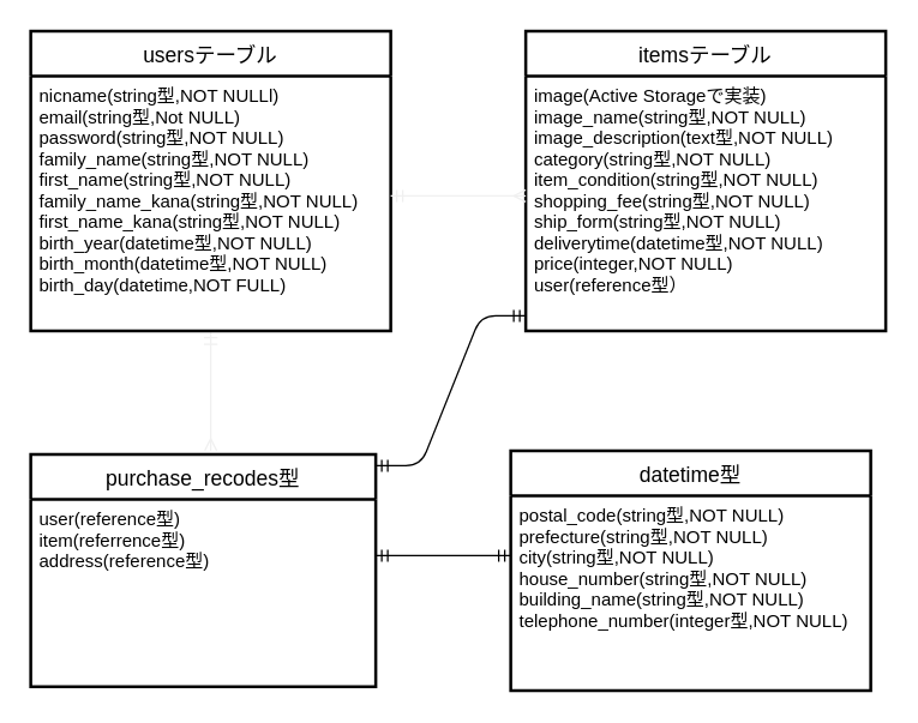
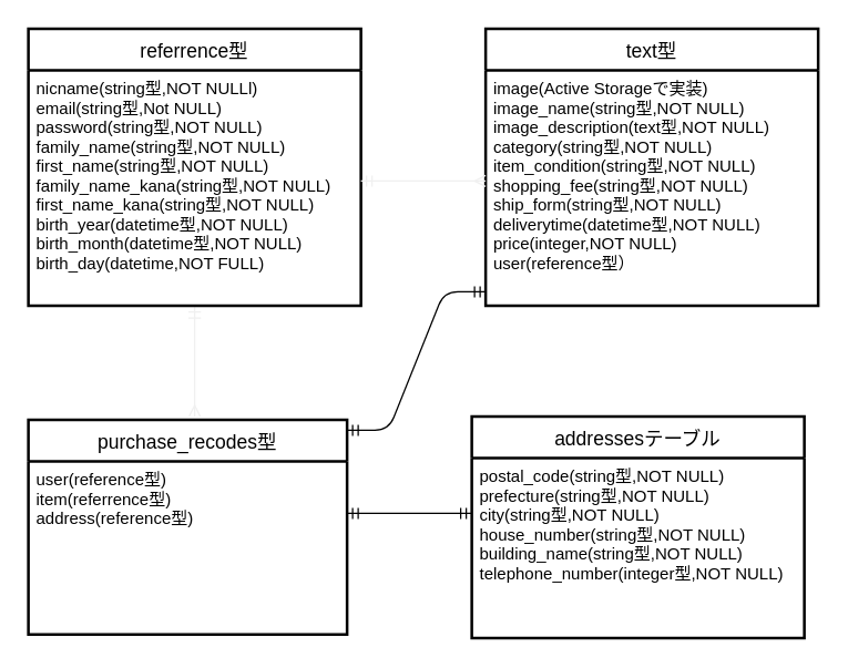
  <mxCell id="0" />
  <mxCell id="1" parent="0" />
  <mxCell id="2" style="edgeStyle=orthogonalEdgeStyle;rounded=0;orthogonalLoop=1;jettySize=auto;html=1;startArrow=ERmandOne;startFill=0;startSize=7;endArrow=ERmany;endFill=0;strokeColor=#f0f0f0;fontSize=14;" edge="1" parent="1" source="3"><mxGeometry relative="1" as="geometry"><mxPoint x="140" y="300" as="targetPoint" /></mxGeometry></mxCell>
- <mxCell id="3" value="usersテーブル" style="swimlane;childLayout=stackLayout;horizontal=1;startSize=30;horizontalStack=0;rounded=0;fontSize=14;fontStyle=0;strokeWidth=2;resizeParent=0;resizeLast=1;shadow=0;dashed=0;align=center;" parent="1" vertex="1"><mxGeometry x="20" y="20" width="240" height="200" as="geometry"><mxRectangle x="40" y="40" width="120" height="30" as="alternateBounds" /></mxGeometry></mxCell>
+ <mxCell id="3" value="referrence型" style="swimlane;childLayout=stackLayout;horizontal=1;startSize=30;horizontalStack=0;rounded=0;fontSize=14;fontStyle=0;strokeWidth=2;resizeParent=0;resizeLast=1;shadow=0;dashed=0;align=center;" parent="1" vertex="1"><mxGeometry x="20" y="20" width="240" height="200" as="geometry"><mxRectangle x="40" y="40" width="120" height="30" as="alternateBounds" /></mxGeometry></mxCell>
  <mxCell id="4" value="nicname(string型,NOT NULLl)&#10;email(string型,Not NULL)&#10;password(string型,NOT NULL)&#10;family_name(string型,NOT NULL)&#10;first_name(string型,NOT NULL)&#10;family_name_kana(string型,NOT NULL)&#10;first_name_kana(string型,NOT NULL)&#10;birth_year(datetime型,NOT NULL)&#10;birth_month(datetime型,NOT NULL)&#10;birth_day(datetime,NOT FULL)&#10;" style="align=left;strokeColor=none;fillColor=none;spacingLeft=4;fontSize=12;verticalAlign=top;resizable=0;rotatable=0;part=1;" parent="3" vertex="1"><mxGeometry y="30" width="240" height="170" as="geometry" /></mxCell>
- <mxCell id="5" value="itemsテーブル" style="swimlane;childLayout=stackLayout;horizontal=1;startSize=30;horizontalStack=0;rounded=0;fontSize=14;fontStyle=0;strokeWidth=2;resizeParent=0;resizeLast=1;shadow=0;dashed=0;align=center;" parent="1" vertex="1"><mxGeometry x="350" y="20" width="240" height="200" as="geometry" /></mxCell>
+ <mxCell id="5" value="text型" style="swimlane;childLayout=stackLayout;horizontal=1;startSize=30;horizontalStack=0;rounded=0;fontSize=14;fontStyle=0;strokeWidth=2;resizeParent=0;resizeLast=1;shadow=0;dashed=0;align=center;" parent="1" vertex="1"><mxGeometry x="350" y="20" width="240" height="200" as="geometry" /></mxCell>
  <mxCell id="6" value="image(Active Storageで実装)&#10;image_name(string型,NOT NULL)&#10;image_description(text型,NOT NULL)&#10;category(string型,NOT NULL)&#10;item_condition(string型,NOT NULL)&#10;shopping_fee(string型,NOT NULL)&#10;ship_form(string型,NOT NULL)&#10;deliverytime(datetime型,NOT NULL)&#10;price(integer,NOT NULL)&#10;user(reference型）" style="align=left;strokeColor=none;fillColor=none;spacingLeft=4;fontSize=12;verticalAlign=top;resizable=0;rotatable=0;part=1;" parent="5" vertex="1"><mxGeometry y="30" width="240" height="170" as="geometry" /></mxCell>
  <mxCell id="7" value="" style="edgeStyle=entityRelationEdgeStyle;fontSize=12;html=1;endArrow=ERmandOne;startArrow=ERmandOne;" edge="1" parent="1"><mxGeometry width="100" height="100" relative="1" as="geometry"><mxPoint x="250" y="310" as="sourcePoint" /><mxPoint x="350" y="210" as="targetPoint" /></mxGeometry></mxCell>
  <mxCell id="8" value="purchase_recodes型" style="swimlane;childLayout=stackLayout;horizontal=1;startSize=30;horizontalStack=0;rounded=0;fontSize=14;fontStyle=0;strokeWidth=2;resizeParent=0;resizeLast=1;shadow=0;dashed=0;align=center;" vertex="1" parent="1"><mxGeometry x="20" y="302.5" width="230" height="155" as="geometry" /></mxCell>
  <mxCell id="9" value="user(reference型)&#10;item(referrence型)&#10;address(reference型)" style="align=left;strokeColor=none;fillColor=none;spacingLeft=4;fontSize=12;verticalAlign=top;resizable=0;rotatable=0;part=1;" vertex="1" parent="8"><mxGeometry y="30" width="230" height="125" as="geometry" /></mxCell>
- <mxCell id="10" value="datetime型" style="swimlane;childLayout=stackLayout;horizontal=1;startSize=30;horizontalStack=0;rounded=0;fontSize=14;fontStyle=0;strokeWidth=2;resizeParent=0;resizeLast=1;shadow=0;dashed=0;align=center;" parent="1" vertex="1"><mxGeometry x="340" y="300" width="240" height="160" as="geometry" /></mxCell>
+ <mxCell id="10" value="addressesテーブル" style="swimlane;childLayout=stackLayout;horizontal=1;startSize=30;horizontalStack=0;rounded=0;fontSize=14;fontStyle=0;strokeWidth=2;resizeParent=0;resizeLast=1;shadow=0;dashed=0;align=center;" parent="1" vertex="1"><mxGeometry x="340" y="300" width="240" height="160" as="geometry" /></mxCell>
  <mxCell id="11" value="postal_code(string型,NOT NULL)&#10;prefecture(string型,NOT NULL)&#10;city(string型,NOT NULL)&#10;house_number(string型,NOT NULL)&#10;building_name(string型,NOT NULL)&#10;telephone_number(integer型,NOT NULL)&#10;" style="align=left;strokeColor=none;fillColor=none;spacingLeft=4;fontSize=12;verticalAlign=top;resizable=0;rotatable=0;part=1;" parent="10" vertex="1"><mxGeometry y="30" width="240" height="130" as="geometry" /></mxCell>
  <mxCell id="12" value="" style="endArrow=ERmandOne;html=1;rounded=0;fontSize=14;endFill=0;startArrow=ERmandOne;startFill=0;" edge="1" parent="1"><mxGeometry relative="1" as="geometry"><mxPoint x="250" y="370" as="sourcePoint" /><mxPoint x="340" y="370" as="targetPoint" /></mxGeometry></mxCell>
  <mxCell id="13" value="" style="endArrow=ERmany;html=1;rounded=0;strokeColor=#f0f0f0;fontSize=14;endFill=0;startArrow=ERmandOne;startFill=0;" edge="1" parent="1"><mxGeometry relative="1" as="geometry"><mxPoint x="260" y="130" as="sourcePoint" /><mxPoint x="350" y="130" as="targetPoint" /></mxGeometry></mxCell>
